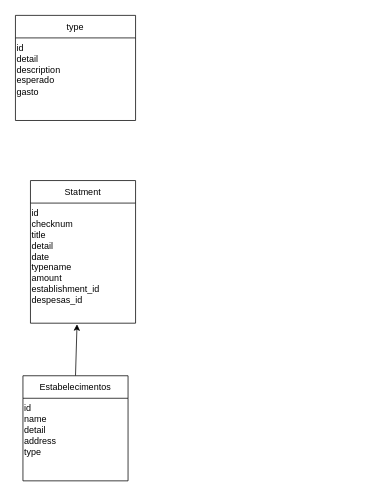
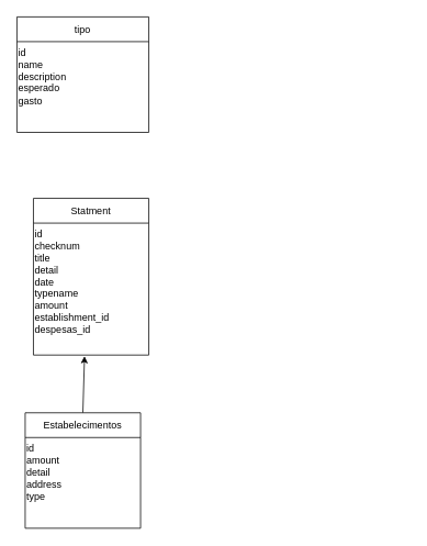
  <mxCell id="0" />
  <mxCell id="1" parent="0" />
  <mxCell id="2" value="Statment" style="swimlane;fontStyle=0;childLayout=stackLayout;horizontal=1;startSize=30;horizontalStack=0;resizeParent=1;resizeParentMax=0;resizeLast=0;collapsible=1;marginBottom=0;" parent="1" vertex="1"><mxGeometry x="40" y="240" width="140" height="190" as="geometry" /></mxCell>
  <mxCell id="3" value="id&lt;br&gt;checknum&lt;br&gt;title&lt;br&gt;detail&lt;br&gt;date&lt;br&gt;typename&lt;br&gt;amount&lt;br&gt;establishment_id&lt;br&gt;despesas_id&lt;br&gt;" style="text;whiteSpace=wrap;html=1;" parent="2" vertex="1"><mxGeometry y="30" width="140" height="160" as="geometry" /></mxCell>
  <mxCell id="4" style="edgeStyle=none;html=1;exitX=0.5;exitY=0;exitDx=0;exitDy=0;entryX=0.443;entryY=1.009;entryDx=0;entryDy=0;entryPerimeter=0;" parent="1" source="5" target="3" edge="1"><mxGeometry relative="1" as="geometry" /></mxCell>
  <mxCell id="5" value="Estabelecimentos" style="swimlane;fontStyle=0;childLayout=stackLayout;horizontal=1;startSize=30;horizontalStack=0;resizeParent=1;resizeParentMax=0;resizeLast=0;collapsible=1;marginBottom=0;" parent="1" vertex="1"><mxGeometry x="30" y="500" width="140" height="140" as="geometry"><mxRectangle x="70" y="290" width="110" height="30" as="alternateBounds" /></mxGeometry></mxCell>
- <mxCell id="6" value="&lt;div&gt;id&lt;/div&gt;&lt;div&gt;name&lt;/div&gt;&lt;div&gt;detail&lt;/div&gt;&lt;div&gt;address&lt;/div&gt;&lt;div&gt;type&lt;/div&gt;" style="text;whiteSpace=wrap;html=1;" parent="5" vertex="1"><mxGeometry y="30" width="140" height="110" as="geometry" /></mxCell>
- <mxCell id="7" value="type" style="swimlane;fontStyle=0;childLayout=stackLayout;horizontal=1;startSize=30;horizontalStack=0;resizeParent=1;resizeParentMax=0;resizeLast=0;collapsible=1;marginBottom=0;" parent="1" vertex="1"><mxGeometry x="20" y="20" width="160" height="140" as="geometry" /></mxCell>
- <mxCell id="8" value="id&lt;br&gt;detail&lt;br&gt;description&lt;br&gt;esperado&lt;br&gt;gasto" style="text;whiteSpace=wrap;html=1;" parent="7" vertex="1"><mxGeometry y="30" width="160" height="110" as="geometry" /></mxCell>
+ <mxCell id="6" value="&lt;div&gt;id&lt;/div&gt;&lt;div&gt;amount&lt;/div&gt;&lt;div&gt;detail&lt;/div&gt;&lt;div&gt;address&lt;/div&gt;&lt;div&gt;type&lt;/div&gt;" style="text;whiteSpace=wrap;html=1;" parent="5" vertex="1"><mxGeometry y="30" width="140" height="110" as="geometry" /></mxCell>
+ <mxCell id="7" value="tipo" style="swimlane;fontStyle=0;childLayout=stackLayout;horizontal=1;startSize=30;horizontalStack=0;resizeParent=1;resizeParentMax=0;resizeLast=0;collapsible=1;marginBottom=0;" parent="1" vertex="1"><mxGeometry x="20" y="20" width="160" height="140" as="geometry" /></mxCell>
+ <mxCell id="8" value="id&lt;br&gt;name&lt;br&gt;description&lt;br&gt;esperado&lt;br&gt;gasto" style="text;whiteSpace=wrap;html=1;" parent="7" vertex="1"><mxGeometry y="30" width="160" height="110" as="geometry" /></mxCell>
  <mxCell id="9" style="edgeStyle=none;html=1;" parent="1" edge="1"><mxGeometry relative="1" as="geometry"><mxPoint x="496" y="390" as="sourcePoint" /><mxPoint x="496" y="390" as="targetPoint" /></mxGeometry></mxCell>
